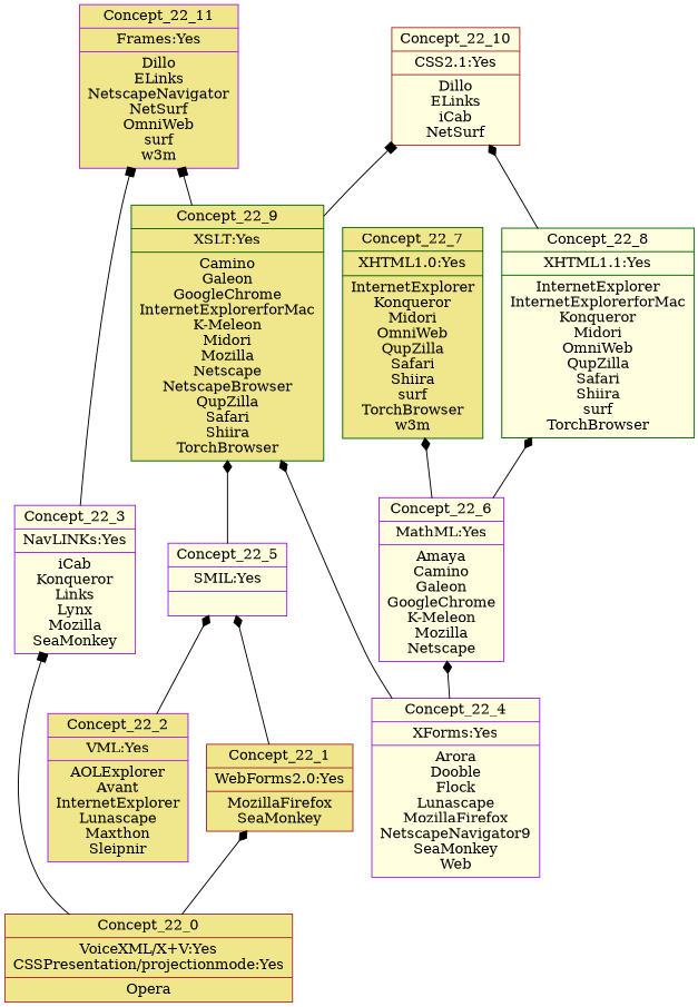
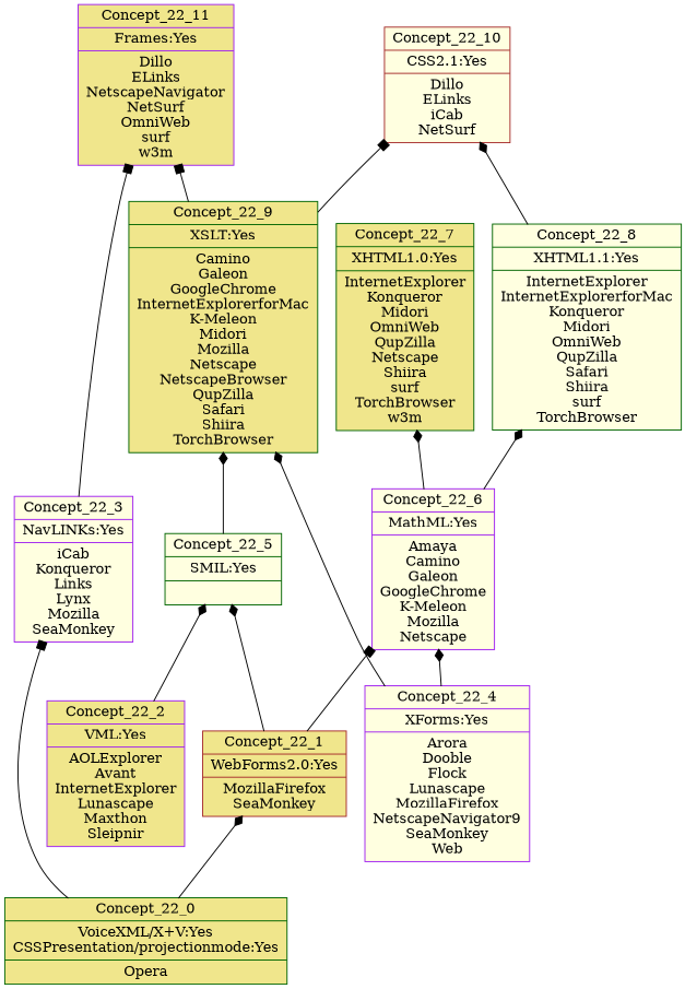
  digraph {
    rankdir=BT
    node [color=purple fillcolor=khaki shape=record style=filled]
    edge [arrowhead=diamond]
-   n1 [color=brown label="{Concept_22_0|VoiceXML/X+V:Yes\nCSSPresentation/projectionmode:Yes\n|Opera\n}"]
+   n1 [color=darkgreen label="{Concept_22_0|VoiceXML/X+V:Yes\nCSSPresentation/projectionmode:Yes\n|Opera\n}"]
    n2 [color=brown label="{Concept_22_1|WebForms2.0:Yes\n|MozillaFirefox\nSeaMonkey\n}"]
    n3 [fillcolor=lightyellow label="{Concept_22_3|NavLINKs:Yes\n|iCab\nKonqueror\nLinks\nLynx\nMozilla\nSeaMonkey\n}"]
-   n4 [fillcolor=lightyellow label="{Concept_22_5|SMIL:Yes\n|}"]
+   n4 [color=darkgreen fillcolor=lightyellow label="{Concept_22_5|SMIL:Yes\n|}"]
    n5 [fillcolor=lightyellow label="{Concept_22_6|MathML:Yes\n|Amaya\nCamino\nGaleon\nGoogleChrome\nK-Meleon\nMozilla\nNetscape\n}"]
    n6 [label="{Concept_22_2|VML:Yes\n|AOLExplorer\nAvant\nInternetExplorer\nLunascape\nMaxthon\nSleipnir\n}"]
    n7 [label="{Concept_22_11|Frames:Yes\n|Dillo\nELinks\nNetscapeNavigator\nNetSurf\nOmniWeb\nsurf\nw3m\n}"]
    n8 [fillcolor=lightyellow label="{Concept_22_4|XForms:Yes\n|Arora\nDooble\nFlock\nLunascape\nMozillaFirefox\nNetscapeNavigator9\nSeaMonkey\nWeb\n}"]
    n9 [color=darkgreen label="{Concept_22_9|XSLT:Yes\n|Camino\nGaleon\nGoogleChrome\nInternetExplorerforMac\nK-Meleon\nMidori\nMozilla\nNetscape\nNetscapeBrowser\nQupZilla\nSafari\nShiira\nTorchBrowser\n}"]
-   n10 [color=darkgreen label="{Concept_22_7|XHTML1.0:Yes\n|InternetExplorer\nKonqueror\nMidori\nOmniWeb\nQupZilla\nSafari\nShiira\nsurf\nTorchBrowser\nw3m\n}"]
+   n10 [color=darkgreen label="{Concept_22_7|XHTML1.0:Yes\n|InternetExplorer\nKonqueror\nMidori\nOmniWeb\nQupZilla\nNetscape\nShiira\nsurf\nTorchBrowser\nw3m\n}"]
    n11 [color=darkgreen fillcolor=lightyellow label="{Concept_22_8|XHTML1.1:Yes\n|InternetExplorer\nInternetExplorerforMac\nKonqueror\nMidori\nOmniWeb\nQupZilla\nSafari\nShiira\nsurf\nTorchBrowser\n}"]
    n12 [color=brown fillcolor=lightyellow label="{Concept_22_10|CSS2.1:Yes\n|Dillo\nELinks\niCab\nNetSurf\n}"]
    subgraph sub_1 {
      label=22
      n1
      n2
      n3
      n4
      n5
      n6
      n7
      n8
      n9
      n10
      n11
      n12
    }
    n1 -> n2
    n1 -> n3 [arrowhead=box]
    n2 -> n4
+   n2 -> n5 [arrowhead=box]
    n3 -> n7 [arrowhead=box]
    n4 -> n9
    n5 -> n10
    n5 -> n11
    n6 -> n4
    n8 -> n5
    n8 -> n9
    n9 -> n7 [arrowhead=box]
    n9 -> n12 [arrowhead=box]
    n11 -> n12
  }
